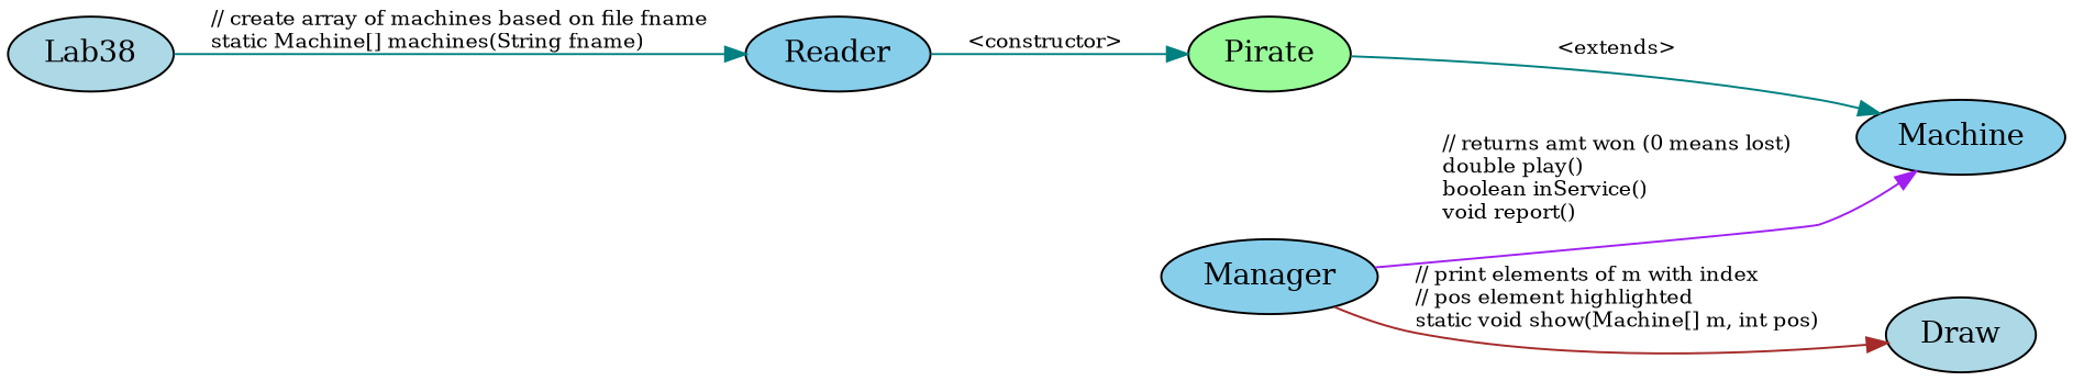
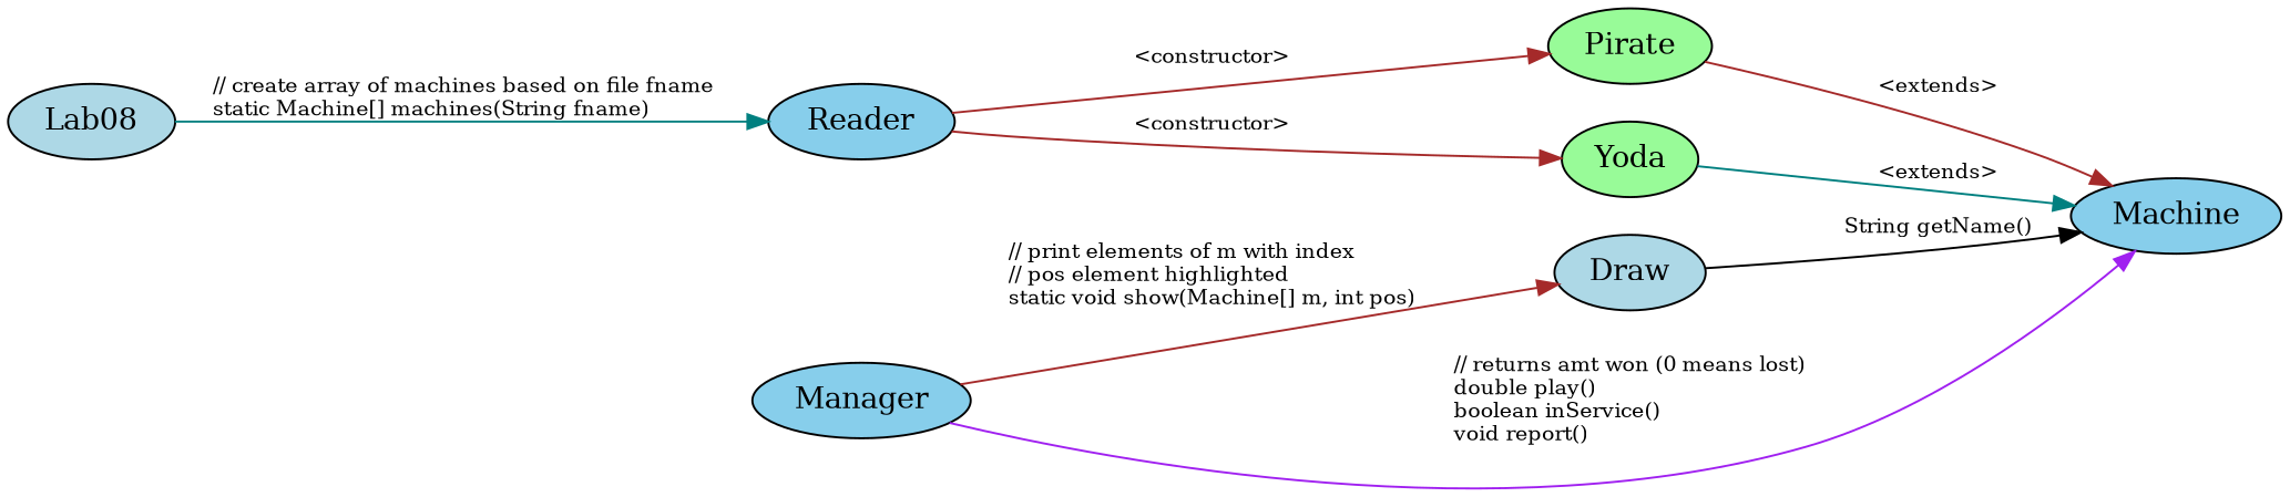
  digraph {
    rankdir=LR
    node [fillcolor=skyblue style=filled]
    edge [color=teal fontsize="10pt"]
-   Lab08 [fillcolor=lightblue label=Lab38]
+   Lab08 [fillcolor=lightblue]
    Reader
    Draw [fillcolor=lightblue]
    Manager
    Machine
    Pirate [fillcolor=palegreen]
+   Yoda [fillcolor=palegreen]
    Lab08 -> Reader [label="// create array of machines based on file fname\lstatic Machine[] machines(String fname)\l" nojustify=false]
-   Reader -> Pirate [label="<constructor>"]
+   Reader -> Pirate [color=brown label="<constructor>"]
+   Reader -> Yoda [color=brown label="<constructor>"]
+   Draw -> Machine [color=black label="String getName()"]
    Manager -> Draw [color=brown label="// print elements of m with index\l// pos element highlighted\lstatic void show(Machine[] m, int pos)" nojustify=false]
    Manager -> Machine [color=purple label="\l// returns amt won (0 means lost)\ldouble play()\lboolean inService()\lvoid report()\l" nojustify=false]
-   Pirate -> Machine [label="<extends>"]
+   Pirate -> Machine [color=brown label="<extends>"]
+   Yoda -> Machine [label="<extends>"]
  }
